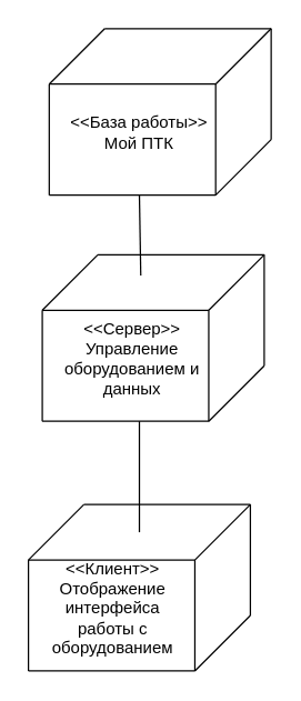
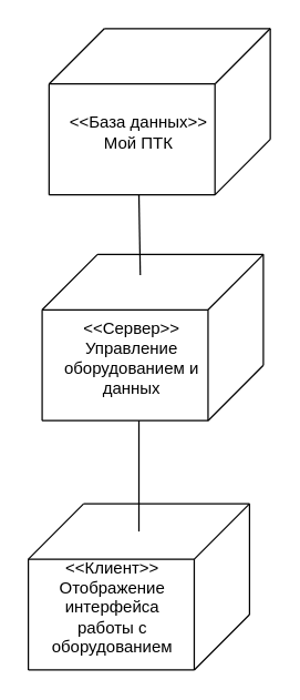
  <mxCell id="0" />
  <mxCell id="1" parent="0" />
  <mxCell id="2" value="" style="group" parent="1" vertex="1" connectable="0"><mxGeometry x="35" y="20" width="160" height="120" as="geometry" /></mxCell>
  <mxCell id="3" value="" style="endArrow=none;html=1;rounded=0;" parent="2" edge="1"><mxGeometry width="50" height="50" relative="1" as="geometry"><mxPoint y="40" as="sourcePoint" /><mxPoint x="120" y="40" as="targetPoint" /></mxGeometry></mxCell>
  <mxCell id="4" value="" style="endArrow=none;html=1;rounded=0;" parent="2" edge="1"><mxGeometry width="50" height="50" relative="1" as="geometry"><mxPoint y="120" as="sourcePoint" /><mxPoint x="120" y="120" as="targetPoint" /></mxGeometry></mxCell>
  <mxCell id="5" value="" style="endArrow=none;html=1;rounded=0;" parent="2" edge="1"><mxGeometry width="50" height="50" relative="1" as="geometry"><mxPoint x="120" y="40" as="sourcePoint" /><mxPoint x="120" y="120" as="targetPoint" /></mxGeometry></mxCell>
  <mxCell id="6" value="" style="endArrow=none;html=1;rounded=0;" parent="2" edge="1"><mxGeometry width="50" height="50" relative="1" as="geometry"><mxPoint y="40" as="sourcePoint" /><mxPoint y="120" as="targetPoint" /></mxGeometry></mxCell>
  <mxCell id="7" value="" style="endArrow=none;html=1;rounded=0;" parent="2" edge="1"><mxGeometry width="50" height="50" relative="1" as="geometry"><mxPoint x="40" as="sourcePoint" /><mxPoint y="40" as="targetPoint" /></mxGeometry></mxCell>
  <mxCell id="8" value="" style="endArrow=none;html=1;rounded=0;" parent="2" edge="1"><mxGeometry width="50" height="50" relative="1" as="geometry"><mxPoint x="160" as="sourcePoint" /><mxPoint x="120" y="40" as="targetPoint" /></mxGeometry></mxCell>
  <mxCell id="9" value="" style="endArrow=none;html=1;rounded=0;" parent="2" edge="1"><mxGeometry width="50" height="50" relative="1" as="geometry"><mxPoint x="160" y="80" as="sourcePoint" /><mxPoint x="120" y="120" as="targetPoint" /></mxGeometry></mxCell>
  <mxCell id="10" value="" style="endArrow=none;html=1;rounded=0;" parent="2" edge="1"><mxGeometry width="50" height="50" relative="1" as="geometry"><mxPoint x="40" as="sourcePoint" /><mxPoint x="160" as="targetPoint" /></mxGeometry></mxCell>
  <mxCell id="11" value="" style="endArrow=none;html=1;rounded=0;" parent="2" edge="1"><mxGeometry width="50" height="50" relative="1" as="geometry"><mxPoint x="160" as="sourcePoint" /><mxPoint x="160" y="80" as="targetPoint" /></mxGeometry></mxCell>
- <mxCell id="12" value="&amp;lt;&amp;lt;База работы&amp;gt;&amp;gt;&lt;br&gt;Мой ПТК" style="text;html=1;align=center;verticalAlign=middle;whiteSpace=wrap;rounded=0;" parent="2" vertex="1"><mxGeometry x="10" y="60" width="110" height="30" as="geometry" /></mxCell>
+ <mxCell id="12" value="&amp;lt;&amp;lt;База данных&amp;gt;&amp;gt;&lt;br&gt;Мой ПТК" style="text;html=1;align=center;verticalAlign=middle;whiteSpace=wrap;rounded=0;" parent="2" vertex="1"><mxGeometry x="10" y="60" width="110" height="30" as="geometry" /></mxCell>
  <mxCell id="13" value="" style="group" parent="1" vertex="1" connectable="0"><mxGeometry x="30" y="183" width="160" height="120" as="geometry" /></mxCell>
  <mxCell id="14" value="" style="endArrow=none;html=1;rounded=0;" parent="13" edge="1"><mxGeometry width="50" height="50" relative="1" as="geometry"><mxPoint y="40" as="sourcePoint" /><mxPoint x="120" y="40" as="targetPoint" /></mxGeometry></mxCell>
  <mxCell id="15" value="" style="endArrow=none;html=1;rounded=0;" parent="13" edge="1"><mxGeometry width="50" height="50" relative="1" as="geometry"><mxPoint y="120" as="sourcePoint" /><mxPoint x="120" y="120" as="targetPoint" /></mxGeometry></mxCell>
  <mxCell id="16" value="" style="endArrow=none;html=1;rounded=0;" parent="13" edge="1"><mxGeometry width="50" height="50" relative="1" as="geometry"><mxPoint x="120" y="40" as="sourcePoint" /><mxPoint x="120" y="120" as="targetPoint" /></mxGeometry></mxCell>
  <mxCell id="17" value="" style="endArrow=none;html=1;rounded=0;" parent="13" edge="1"><mxGeometry width="50" height="50" relative="1" as="geometry"><mxPoint y="40" as="sourcePoint" /><mxPoint y="120" as="targetPoint" /></mxGeometry></mxCell>
  <mxCell id="18" value="" style="endArrow=none;html=1;rounded=0;" parent="13" edge="1"><mxGeometry width="50" height="50" relative="1" as="geometry"><mxPoint x="40" as="sourcePoint" /><mxPoint y="40" as="targetPoint" /></mxGeometry></mxCell>
  <mxCell id="19" value="" style="endArrow=none;html=1;rounded=0;" parent="13" edge="1"><mxGeometry width="50" height="50" relative="1" as="geometry"><mxPoint x="160" as="sourcePoint" /><mxPoint x="120" y="40" as="targetPoint" /></mxGeometry></mxCell>
  <mxCell id="20" value="" style="endArrow=none;html=1;rounded=0;" parent="13" edge="1"><mxGeometry width="50" height="50" relative="1" as="geometry"><mxPoint x="160" y="80" as="sourcePoint" /><mxPoint x="120" y="120" as="targetPoint" /></mxGeometry></mxCell>
  <mxCell id="21" value="" style="endArrow=none;html=1;rounded=0;" parent="13" edge="1"><mxGeometry width="50" height="50" relative="1" as="geometry"><mxPoint x="40" as="sourcePoint" /><mxPoint x="160" as="targetPoint" /></mxGeometry></mxCell>
  <mxCell id="22" value="" style="endArrow=none;html=1;rounded=0;" parent="13" edge="1"><mxGeometry width="50" height="50" relative="1" as="geometry"><mxPoint x="160" as="sourcePoint" /><mxPoint x="160" y="80" as="targetPoint" /></mxGeometry></mxCell>
  <mxCell id="23" value="&amp;lt;&amp;lt;Сервер&amp;gt;&amp;gt;&lt;br&gt;Управление оборудованием и данных" style="text;html=1;align=center;verticalAlign=middle;whiteSpace=wrap;rounded=0;" parent="13" vertex="1"><mxGeometry x="10" y="60" width="110" height="30" as="geometry" /></mxCell>
  <mxCell id="24" value="" style="group" parent="1" vertex="1" connectable="0"><mxGeometry x="20" y="363" width="160" height="120" as="geometry" /></mxCell>
  <mxCell id="25" value="" style="endArrow=none;html=1;rounded=0;" parent="24" edge="1"><mxGeometry width="50" height="50" relative="1" as="geometry"><mxPoint y="40" as="sourcePoint" /><mxPoint x="120" y="40" as="targetPoint" /></mxGeometry></mxCell>
  <mxCell id="26" value="" style="endArrow=none;html=1;rounded=0;" parent="24" edge="1"><mxGeometry width="50" height="50" relative="1" as="geometry"><mxPoint y="120" as="sourcePoint" /><mxPoint x="120" y="120" as="targetPoint" /></mxGeometry></mxCell>
  <mxCell id="27" value="" style="endArrow=none;html=1;rounded=0;" parent="24" edge="1"><mxGeometry width="50" height="50" relative="1" as="geometry"><mxPoint x="120" y="40" as="sourcePoint" /><mxPoint x="120" y="120" as="targetPoint" /></mxGeometry></mxCell>
  <mxCell id="28" value="" style="endArrow=none;html=1;rounded=0;" parent="24" edge="1"><mxGeometry width="50" height="50" relative="1" as="geometry"><mxPoint y="40" as="sourcePoint" /><mxPoint y="120" as="targetPoint" /></mxGeometry></mxCell>
  <mxCell id="29" value="" style="endArrow=none;html=1;rounded=0;" parent="24" edge="1"><mxGeometry width="50" height="50" relative="1" as="geometry"><mxPoint x="40" as="sourcePoint" /><mxPoint y="40" as="targetPoint" /></mxGeometry></mxCell>
  <mxCell id="30" value="" style="endArrow=none;html=1;rounded=0;" parent="24" edge="1"><mxGeometry width="50" height="50" relative="1" as="geometry"><mxPoint x="160" as="sourcePoint" /><mxPoint x="120" y="40" as="targetPoint" /></mxGeometry></mxCell>
  <mxCell id="31" value="" style="endArrow=none;html=1;rounded=0;" parent="24" edge="1"><mxGeometry width="50" height="50" relative="1" as="geometry"><mxPoint x="160" y="80" as="sourcePoint" /><mxPoint x="120" y="120" as="targetPoint" /></mxGeometry></mxCell>
  <mxCell id="32" value="" style="endArrow=none;html=1;rounded=0;" parent="24" edge="1"><mxGeometry width="50" height="50" relative="1" as="geometry"><mxPoint x="40" as="sourcePoint" /><mxPoint x="160" as="targetPoint" /></mxGeometry></mxCell>
  <mxCell id="33" value="" style="endArrow=none;html=1;rounded=0;" parent="24" edge="1"><mxGeometry width="50" height="50" relative="1" as="geometry"><mxPoint x="160" as="sourcePoint" /><mxPoint x="160" y="80" as="targetPoint" /></mxGeometry></mxCell>
  <mxCell id="34" value="&amp;lt;&amp;lt;Клиент&amp;gt;&amp;gt;&lt;br&gt;Отображение интерфейса работы с оборудованием" style="text;html=1;align=center;verticalAlign=middle;whiteSpace=wrap;rounded=0;" parent="24" vertex="1"><mxGeometry x="6" y="60" width="110" height="30" as="geometry" /></mxCell>
  <mxCell id="35" value="" style="endArrow=none;html=1;rounded=0;" parent="1" edge="1"><mxGeometry width="50" height="50" relative="1" as="geometry"><mxPoint x="101" y="198" as="sourcePoint" /><mxPoint x="100" y="140" as="targetPoint" /></mxGeometry></mxCell>
  <mxCell id="36" value="" style="endArrow=none;html=1;rounded=0;" parent="1" edge="1"><mxGeometry width="50" height="50" relative="1" as="geometry"><mxPoint x="100" y="383" as="sourcePoint" /><mxPoint x="100" y="303" as="targetPoint" /></mxGeometry></mxCell>
